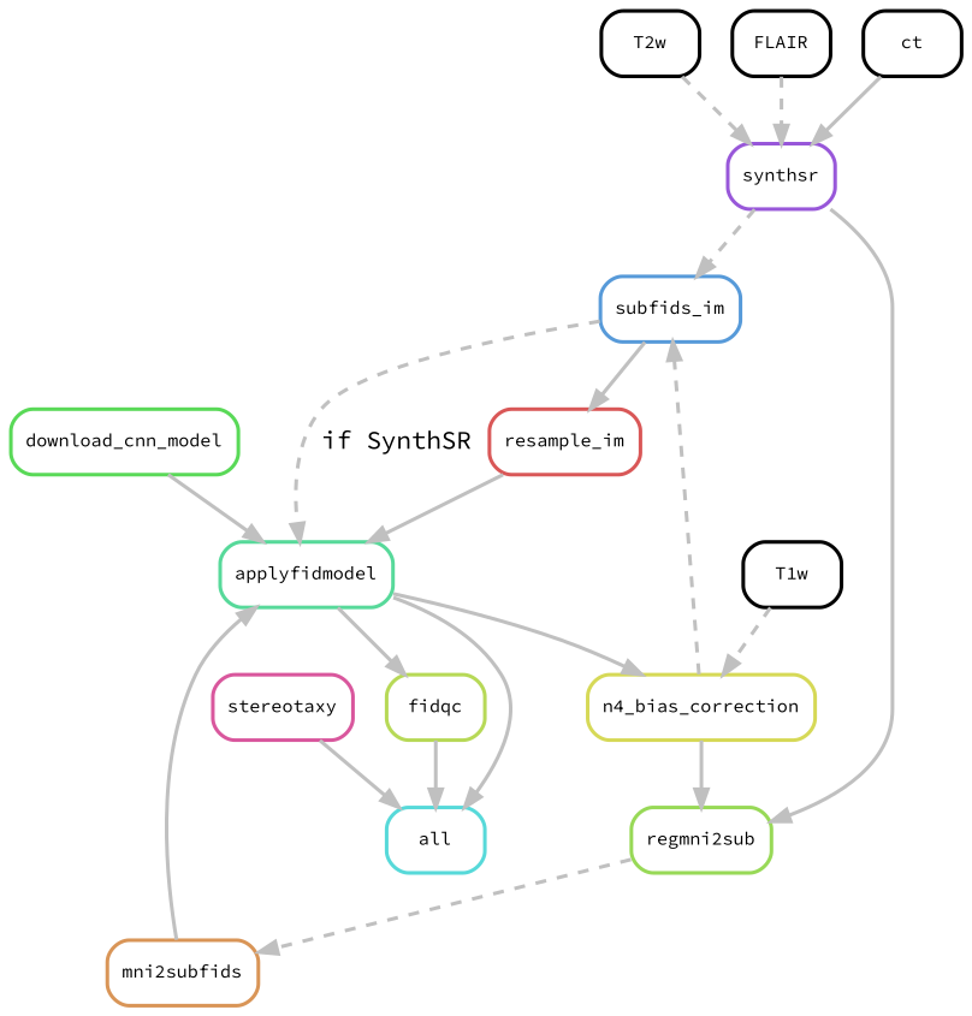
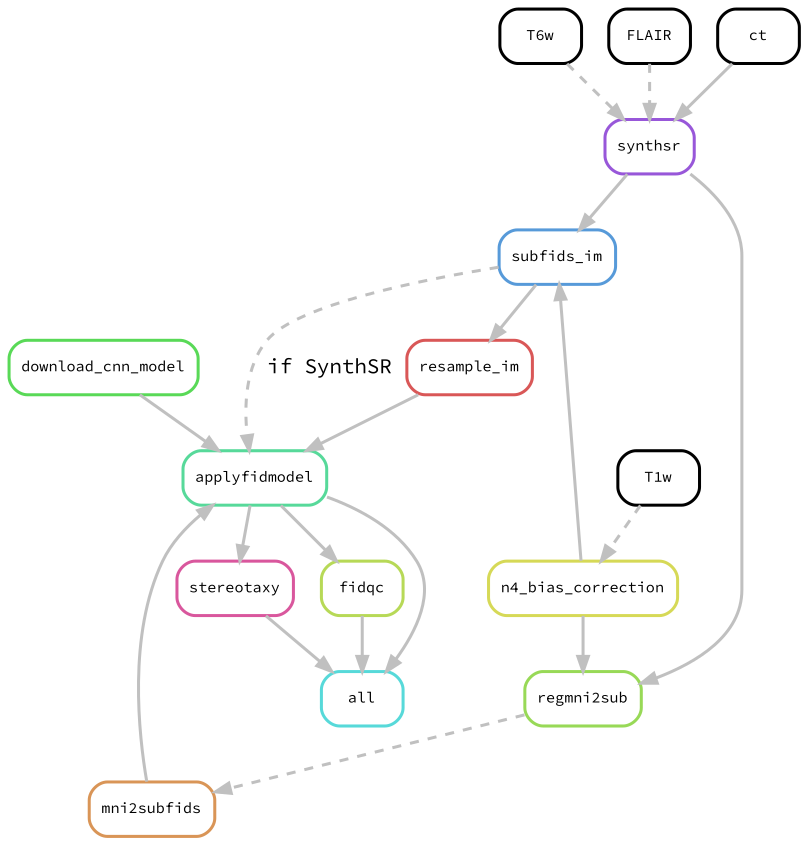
  digraph {
    bgcolor=white
    fontname="Source Code Pro"
    node [fontname="Source Code Pro" fontsize=10 penwidth=2 shape=box style=rounded]
    edge [color=grey fontname="Source Code Pro" penwidth=2]
    n1 [color="0.75 0.6 0.85" label=synthsr]
    n2 [color="0.58 0.6 0.85" label=subfids_im]
    n3 [color="0.25 0.6 0.85" label=regmni2sub]
    n4 [color="0.42 0.6 0.85" label=applyfidmodel]
    n5 [color="0.00 0.6 0.85" label=resample_im]
    n6 [color="0.08 0.6 0.85" label=mni2subfids]
    n7 [color="0.50 0.6 0.85" label=all]
    n8 [color="0.91 0.6 0.85" label=stereotaxy]
    n9 [color="0.21 0.6 0.85" label=fidqc]
    n10 [color="0.33 0.6 0.85" label=download_cnn_model]
    n11 [color="0.17 0.6 0.85" label=n4_bias_correction]
    T1w
-   T2w
+   T2w [label=T6w]
    FLAIR
    ct
-   n1 -> n2 [style=dashed]
+   n1 -> n2
    n1 -> n3
    n2 -> n4 [label="if SynthSR" style=dashed]
    n2 -> n5
    n3 -> n6 [style=dashed]
    n4 -> n7
-   n4 -> n11
+   n4 -> n8
    n4 -> n9
    n5 -> n4
    n6 -> n4
    n8 -> n7
    n9 -> n7
    n10 -> n4
-   n11 -> n2 [style=dashed]
+   n11 -> n2
    n11 -> n3
    T1w -> n11 [style=dashed]
    T2w -> n1 [style=dashed]
    FLAIR -> n1 [style=dashed]
    ct -> n1 [style=solid]
  }
